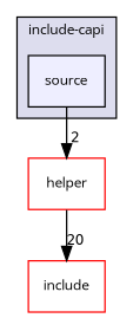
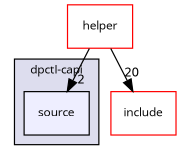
  digraph {
    compound=true
    fontname="Open Sans"
    node [fillcolor=white fontname="Open Sans" fontsize=10 shape=box style=filled color=red]
    edge [fontname="Open Sans" labeldistance=1.5 labelfontname=Helvetica labelfontsize=10]
    n1 [fillcolor="#eeeeff" label=source pencolor=black color=""]
    n2 [label=helper]
    n3 [label=include]
    subgraph cluster_1 {
      bgcolor="#ddddee"
      fontsize=10
-     label="include-capi"
+     label="dpctl-capi"
      pencolor=black
      n1
    }
-   n1 -> n2 [headlabel=2]
+   n2 -> n1 [headlabel=2]
    n2 -> n3 [headlabel=20]
  }
